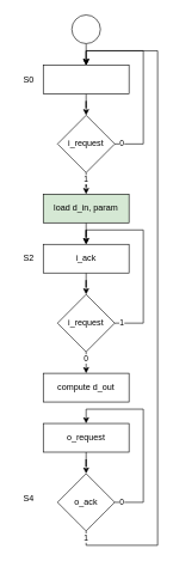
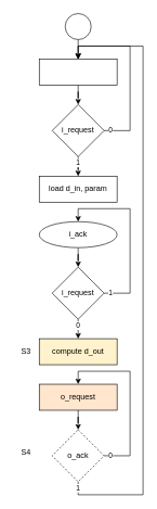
  <mxCell id="0" />
  <mxCell id="1" parent="0" />
  <mxCell id="2" style="edgeStyle=orthogonalEdgeStyle;rounded=0;orthogonalLoop=1;jettySize=auto;html=1;exitX=0.5;exitY=1;exitDx=0;exitDy=0;entryX=0.5;entryY=0;entryDx=0;entryDy=0;" edge="1" parent="1" source="3" target="5"><mxGeometry relative="1" as="geometry" /></mxCell>
  <mxCell id="3" value="" style="ellipse;whiteSpace=wrap;html=1;aspect=fixed;" vertex="1" parent="1"><mxGeometry x="100" y="20" width="40" height="40" as="geometry" /></mxCell>
  <mxCell id="4" value="" style="edgeStyle=orthogonalEdgeStyle;rounded=0;orthogonalLoop=1;jettySize=auto;html=1;" edge="1" parent="1" source="5" target="9"><mxGeometry relative="1" as="geometry" /></mxCell>
  <mxCell id="5" value="" style="rounded=0;whiteSpace=wrap;html=1;" vertex="1" parent="1"><mxGeometry x="60" y="90" width="120" height="40" as="geometry" /></mxCell>
- <mxCell id="6" value="S0" style="text;html=1;strokeColor=none;fillColor=none;align=center;verticalAlign=middle;whiteSpace=wrap;rounded=0;" vertex="1" parent="1"><mxGeometry x="20" y="100" width="40" height="20" as="geometry" /></mxCell>
  <mxCell id="7" value="0" style="edgeStyle=orthogonalEdgeStyle;rounded=0;orthogonalLoop=1;jettySize=auto;html=1;exitX=1;exitY=0.5;exitDx=0;exitDy=0;entryX=0.5;entryY=0;entryDx=0;entryDy=0;" edge="1" parent="1" source="9" target="5"><mxGeometry x="-0.926" relative="1" as="geometry"><Array as="points"><mxPoint x="200" y="200" /><mxPoint x="200" y="70" /><mxPoint x="120" y="70" /></Array><mxPoint as="offset" /></mxGeometry></mxCell>
  <mxCell id="8" value="1" style="edgeStyle=orthogonalEdgeStyle;rounded=0;orthogonalLoop=1;jettySize=auto;html=1;" edge="1" parent="1" source="9" target="11"><mxGeometry x="0.2" relative="1" as="geometry"><mxPoint as="offset" /></mxGeometry></mxCell>
  <mxCell id="9" value="i_request" style="rhombus;whiteSpace=wrap;html=1;" vertex="1" parent="1"><mxGeometry x="80" y="160" width="80" height="80" as="geometry" /></mxCell>
- <mxCell id="10" value="" style="edgeStyle=orthogonalEdgeStyle;rounded=0;orthogonalLoop=1;jettySize=auto;html=1;" edge="1" parent="1" source="11" target="13"><mxGeometry relative="1" as="geometry" /></mxCell>
- <mxCell id="11" value="load d_in, param" style="rounded=0;whiteSpace=wrap;html=1;fillColor=#d5e8d4;" vertex="1" parent="1"><mxGeometry x="60" y="270" width="120" height="40" as="geometry" /></mxCell>
+ <mxCell id="11" value="load d_in, param" style="rounded=0;whiteSpace=wrap;html=1;" vertex="1" parent="1"><mxGeometry x="60" y="270" width="120" height="40" as="geometry" /></mxCell>
  <mxCell id="12" value="" style="edgeStyle=orthogonalEdgeStyle;rounded=0;orthogonalLoop=1;jettySize=auto;html=1;" edge="1" parent="1" source="13" target="17"><mxGeometry relative="1" as="geometry" /></mxCell>
- <mxCell id="13" value="i_ack" style="rounded=0;whiteSpace=wrap;html=1;" vertex="1" parent="1"><mxGeometry x="60" y="340" width="120" height="40" as="geometry" /></mxCell>
- <mxCell id="14" value="S2" style="text;html=1;strokeColor=none;fillColor=none;align=center;verticalAlign=middle;whiteSpace=wrap;rounded=0;" vertex="1" parent="1"><mxGeometry x="20" y="350" width="40" height="20" as="geometry" /></mxCell>
+ <mxCell id="13" value="i_ack" style="ellipse;whiteSpace=wrap;html=1;" vertex="1" parent="1"><mxGeometry x="60" y="340" width="120" height="40" as="geometry" /></mxCell>
  <mxCell id="15" value="1" style="edgeStyle=orthogonalEdgeStyle;rounded=0;orthogonalLoop=1;jettySize=auto;html=1;exitX=1;exitY=0.5;exitDx=0;exitDy=0;entryX=0.5;entryY=0;entryDx=0;entryDy=0;" edge="1" parent="1" source="17" target="13"><mxGeometry x="-0.926" relative="1" as="geometry"><Array as="points"><mxPoint x="200" y="450" /><mxPoint x="200" y="320" /><mxPoint x="120" y="320" /></Array><mxPoint as="offset" /></mxGeometry></mxCell>
  <mxCell id="16" value="0" style="edgeStyle=orthogonalEdgeStyle;rounded=0;orthogonalLoop=1;jettySize=auto;html=1;exitX=0.5;exitY=1;exitDx=0;exitDy=0;entryX=0.5;entryY=0;entryDx=0;entryDy=0;" edge="1" parent="1" source="17" target="18"><mxGeometry x="-0.333" relative="1" as="geometry"><mxPoint as="offset" /></mxGeometry></mxCell>
  <mxCell id="17" value="i_request" style="rhombus;whiteSpace=wrap;html=1;" vertex="1" parent="1"><mxGeometry x="80" y="410" width="80" height="80" as="geometry" /></mxCell>
- <mxCell id="18" value="compute d_out" style="rounded=0;whiteSpace=wrap;html=1;" vertex="1" parent="1"><mxGeometry x="60" y="520" width="120" height="40" as="geometry" /></mxCell>
+ <mxCell id="18" value="compute d_out" style="rounded=0;whiteSpace=wrap;html=1;fillColor=#fff2cc;" vertex="1" parent="1"><mxGeometry x="60" y="520" width="120" height="40" as="geometry" /></mxCell>
+ <mxCell id="19" value="S3" style="text;html=1;strokeColor=none;fillColor=none;align=center;verticalAlign=middle;whiteSpace=wrap;rounded=0;" vertex="1" parent="1"><mxGeometry x="20" y="530" width="40" height="20" as="geometry" /></mxCell>
  <mxCell id="20" value="" style="edgeStyle=orthogonalEdgeStyle;rounded=0;orthogonalLoop=1;jettySize=auto;html=1;" edge="1" parent="1" source="21" target="25"><mxGeometry relative="1" as="geometry" /></mxCell>
- <mxCell id="21" value="o_request" style="rounded=0;whiteSpace=wrap;html=1;" vertex="1" parent="1"><mxGeometry x="60" y="590" width="120" height="40" as="geometry" /></mxCell>
+ <mxCell id="21" value="o_request" style="rounded=0;whiteSpace=wrap;html=1;fillColor=#ffe6cc;" vertex="1" parent="1"><mxGeometry x="60" y="590" width="120" height="40" as="geometry" /></mxCell>
  <mxCell id="22" value="S4" style="text;html=1;strokeColor=none;fillColor=none;align=center;verticalAlign=middle;whiteSpace=wrap;rounded=0;" vertex="1" parent="1"><mxGeometry x="20" y="685" width="40" height="20" as="geometry" /></mxCell>
  <mxCell id="23" value="0" style="edgeStyle=orthogonalEdgeStyle;rounded=0;orthogonalLoop=1;jettySize=auto;html=1;exitX=1;exitY=0.5;exitDx=0;exitDy=0;entryX=0.5;entryY=0;entryDx=0;entryDy=0;" edge="1" parent="1" source="25" target="21"><mxGeometry x="-0.926" relative="1" as="geometry"><Array as="points"><mxPoint x="200" y="700" /><mxPoint x="200" y="570" /><mxPoint x="120" y="570" /></Array><mxPoint as="offset" /></mxGeometry></mxCell>
  <mxCell id="24" value="1" style="edgeStyle=orthogonalEdgeStyle;rounded=0;orthogonalLoop=1;jettySize=auto;html=1;exitX=0.5;exitY=1;exitDx=0;exitDy=0;entryX=0.5;entryY=0;entryDx=0;entryDy=0;" edge="1" parent="1" source="25" target="5"><mxGeometry x="-0.979" relative="1" as="geometry"><Array as="points"><mxPoint x="120" y="760" /><mxPoint x="220" y="760" /><mxPoint x="220" y="70" /><mxPoint x="120" y="70" /></Array><mxPoint as="offset" /></mxGeometry></mxCell>
- <mxCell id="25" value="o_ack" style="rhombus;whiteSpace=wrap;html=1;" vertex="1" parent="1"><mxGeometry x="80" y="660" width="80" height="80" as="geometry" /></mxCell>
+ <mxCell id="25" value="o_ack" style="rhombus;whiteSpace=wrap;html=1;dashed=1;" vertex="1" parent="1"><mxGeometry x="80" y="660" width="80" height="80" as="geometry" /></mxCell>
